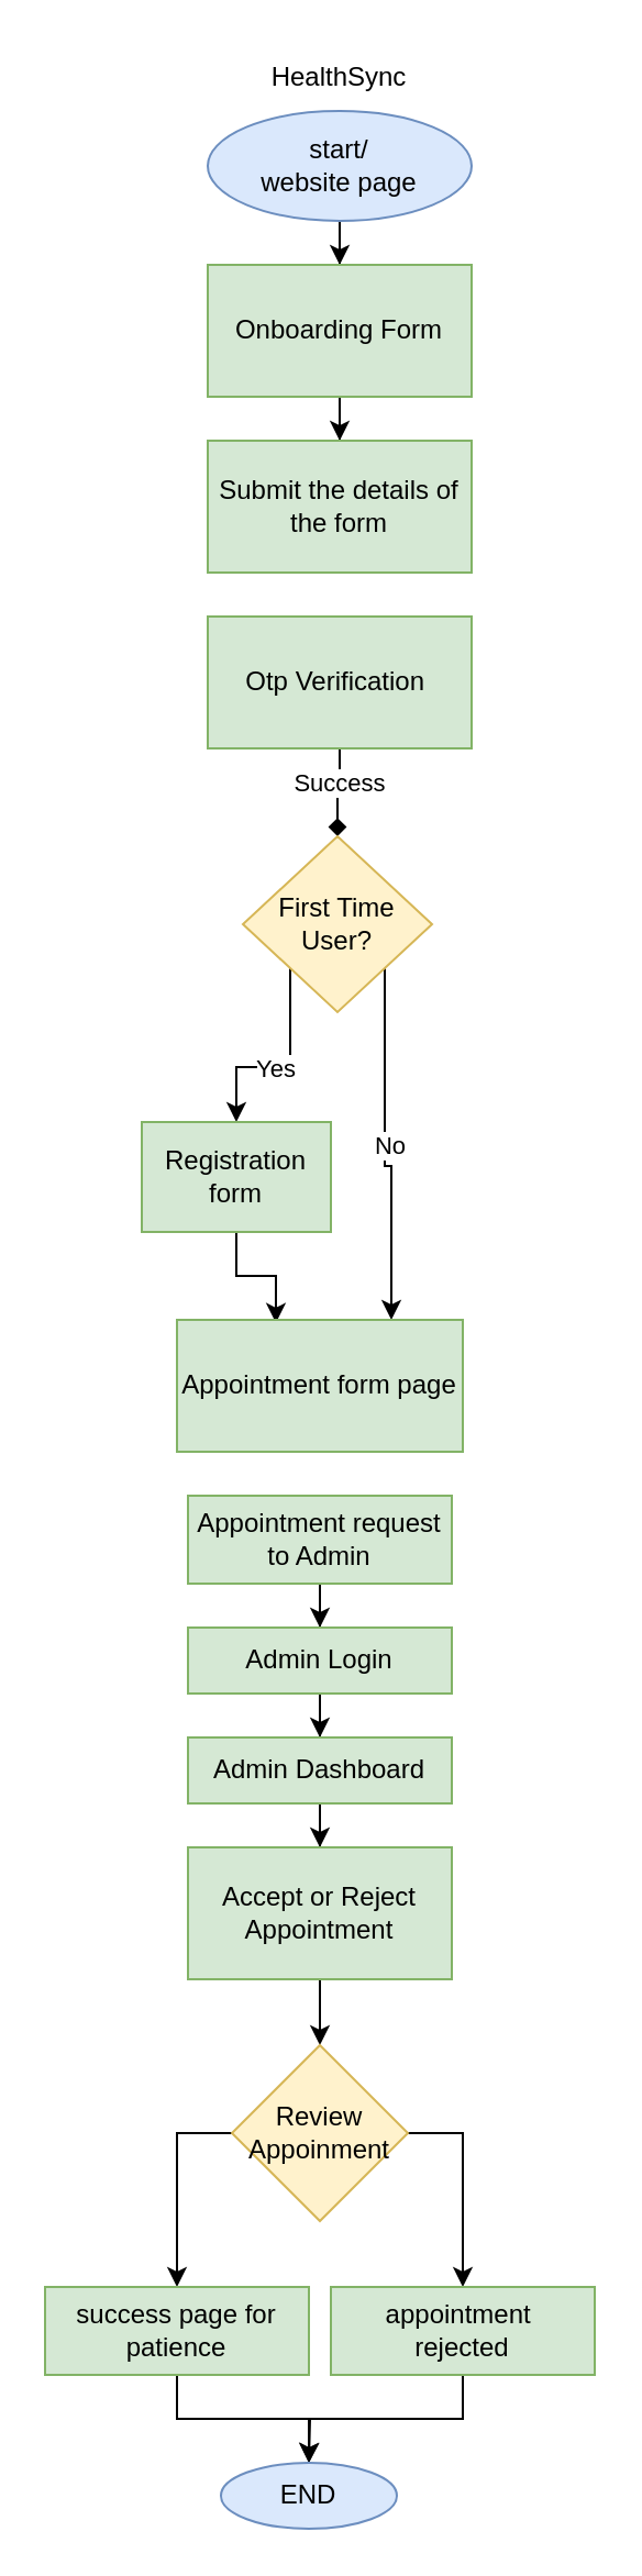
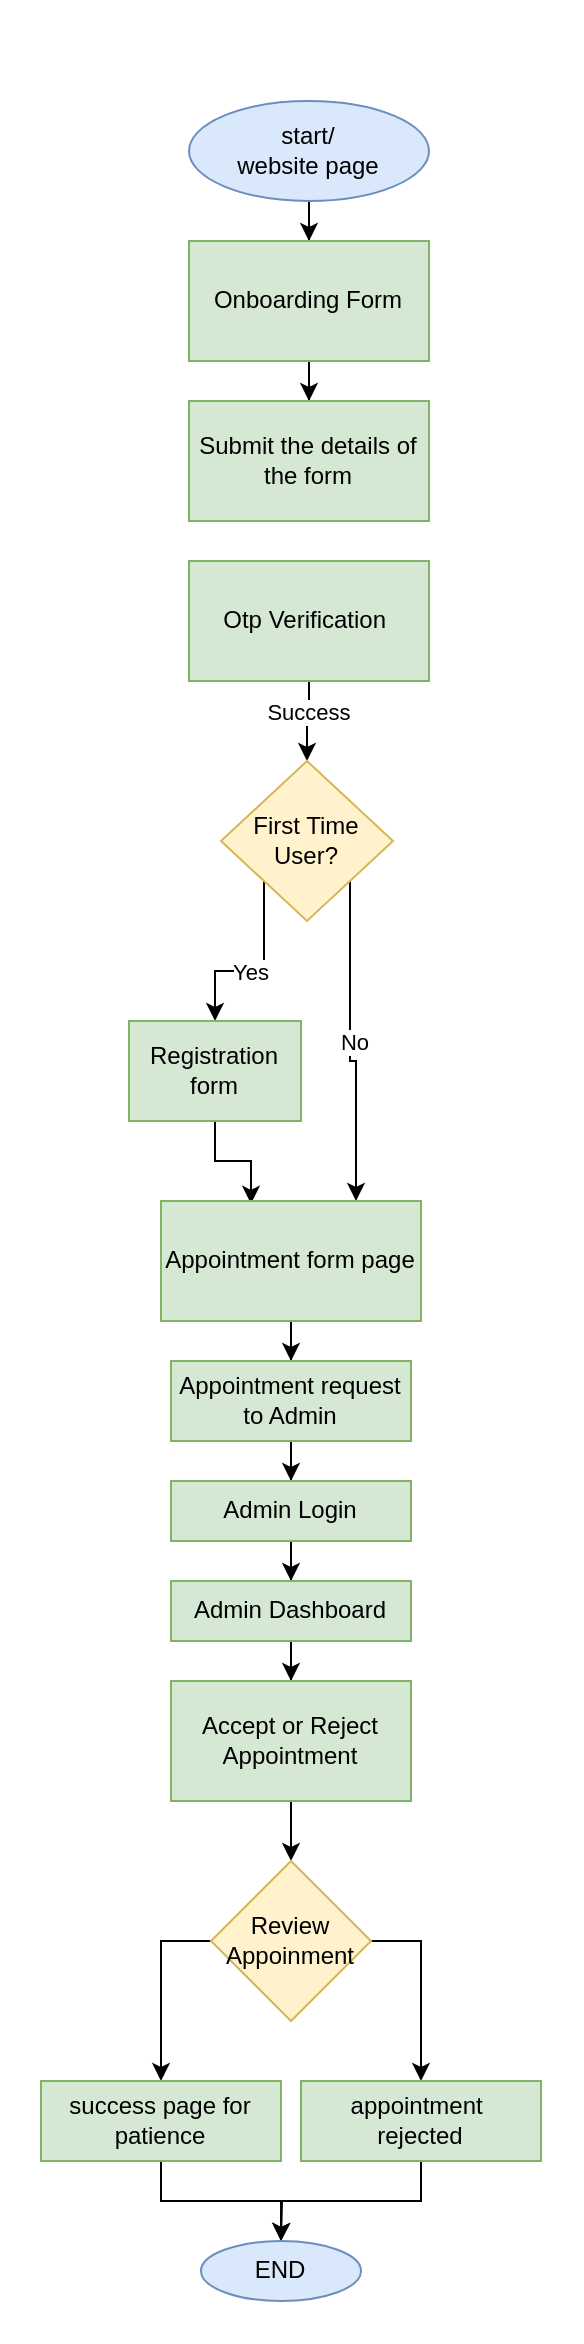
  <mxCell id="0" />
  <mxCell id="1" parent="0" />
- <mxCell id="2" value="HealthSync" style="text;html=1;align=center;verticalAlign=middle;whiteSpace=wrap;rounded=0;" vertex="1" parent="1"><mxGeometry x="124" y="20" width="60" height="30" as="geometry" /></mxCell>
  <mxCell id="3" value="" style="edgeStyle=orthogonalEdgeStyle;rounded=0;orthogonalLoop=1;jettySize=auto;html=1;" edge="1" parent="1" source="4" target="6"><mxGeometry relative="1" as="geometry" /></mxCell>
  <mxCell id="4" value="start/&lt;div&gt;website page&lt;/div&gt;" style="ellipse;whiteSpace=wrap;html=1;fillColor=#dae8fc;strokeColor=#6c8ebf;" vertex="1" parent="1"><mxGeometry x="94" y="50" width="120" height="50" as="geometry" /></mxCell>
  <mxCell id="5" value="" style="edgeStyle=orthogonalEdgeStyle;rounded=0;orthogonalLoop=1;jettySize=auto;html=1;" edge="1" parent="1" source="6" target="7"><mxGeometry relative="1" as="geometry" /></mxCell>
  <mxCell id="6" value="Onboarding Form" style="whiteSpace=wrap;html=1;fillColor=#d5e8d4;strokeColor=#82b366;" vertex="1" parent="1"><mxGeometry x="94" y="120" width="120" height="60" as="geometry" /></mxCell>
  <mxCell id="7" value="Submit the details of the form" style="whiteSpace=wrap;html=1;fillColor=#d5e8d4;strokeColor=#82b366;" vertex="1" parent="1"><mxGeometry x="94" y="200" width="120" height="60" as="geometry" /></mxCell>
- <mxCell id="8" style="edgeStyle=orthogonalEdgeStyle;rounded=0;orthogonalLoop=1;jettySize=auto;html=1;exitX=0.5;exitY=1;exitDx=0;exitDy=0;entryX=0.5;entryY=0;entryDx=0;entryDy=0;endArrow=diamond;" edge="1" parent="1" source="10" target="15"><mxGeometry relative="1" as="geometry" /></mxCell>
+ <mxCell id="8" style="edgeStyle=orthogonalEdgeStyle;rounded=0;orthogonalLoop=1;jettySize=auto;html=1;exitX=0.5;exitY=1;exitDx=0;exitDy=0;entryX=0.5;entryY=0;entryDx=0;entryDy=0;" edge="1" parent="1" source="10" target="15"><mxGeometry relative="1" as="geometry" /></mxCell>
  <mxCell id="9" value="Success" style="edgeLabel;html=1;align=center;verticalAlign=middle;resizable=0;points=[];" vertex="1" connectable="0" parent="8"><mxGeometry x="-0.29" y="-1" relative="1" as="geometry"><mxPoint as="offset" /></mxGeometry></mxCell>
  <mxCell id="10" value="Otp Verification&amp;nbsp;" style="whiteSpace=wrap;html=1;fillColor=#d5e8d4;strokeColor=#82b366;" vertex="1" parent="1"><mxGeometry x="94" y="280" width="120" height="60" as="geometry" /></mxCell>
  <mxCell id="11" style="edgeStyle=orthogonalEdgeStyle;rounded=0;orthogonalLoop=1;jettySize=auto;html=1;exitX=0;exitY=1;exitDx=0;exitDy=0;" edge="1" parent="1" source="15" target="17"><mxGeometry relative="1" as="geometry"><mxPoint x="133" y="500" as="targetPoint" /></mxGeometry></mxCell>
  <mxCell id="12" value="Yes" style="edgeLabel;html=1;align=center;verticalAlign=middle;resizable=0;points=[];" vertex="1" connectable="0" parent="11"><mxGeometry x="0.108" relative="1" as="geometry"><mxPoint as="offset" /></mxGeometry></mxCell>
  <mxCell id="13" style="edgeStyle=orthogonalEdgeStyle;rounded=0;orthogonalLoop=1;jettySize=auto;html=1;exitX=1;exitY=1;exitDx=0;exitDy=0;entryX=0.75;entryY=0;entryDx=0;entryDy=0;" edge="1" parent="1" source="15" target="19"><mxGeometry relative="1" as="geometry"><mxPoint x="175" y="590" as="targetPoint" /></mxGeometry></mxCell>
  <mxCell id="14" value="No" style="edgeLabel;html=1;align=center;verticalAlign=middle;resizable=0;points=[];" vertex="1" connectable="0" parent="13"><mxGeometry x="-0.12" y="2" relative="1" as="geometry"><mxPoint y="8" as="offset" /></mxGeometry></mxCell>
  <mxCell id="15" value="First Time User?" style="rhombus;whiteSpace=wrap;html=1;fillColor=#fff2cc;strokeColor=#d6b656;" vertex="1" parent="1"><mxGeometry x="110" y="380" width="86" height="80" as="geometry" /></mxCell>
  <mxCell id="16" style="edgeStyle=orthogonalEdgeStyle;rounded=0;orthogonalLoop=1;jettySize=auto;html=1;exitX=0.5;exitY=1;exitDx=0;exitDy=0;entryX=0.346;entryY=0.023;entryDx=0;entryDy=0;entryPerimeter=0;" edge="1" parent="1" source="17" target="19"><mxGeometry relative="1" as="geometry"><mxPoint x="110" y="590" as="targetPoint" /></mxGeometry></mxCell>
  <mxCell id="17" value="Registration form" style="rounded=0;whiteSpace=wrap;html=1;fillColor=#d5e8d4;strokeColor=#82b366;" vertex="1" parent="1"><mxGeometry x="64" y="510" width="86" height="50" as="geometry" /></mxCell>
+ <mxCell id="18" style="edgeStyle=orthogonalEdgeStyle;rounded=0;orthogonalLoop=1;jettySize=auto;html=1;exitX=0.5;exitY=1;exitDx=0;exitDy=0;" edge="1" parent="1" source="19" target="21"><mxGeometry relative="1" as="geometry"><mxPoint x="145" y="690" as="targetPoint" /></mxGeometry></mxCell>
  <mxCell id="19" value="Appointment form page" style="rounded=0;whiteSpace=wrap;html=1;fillColor=#d5e8d4;strokeColor=#82b366;" vertex="1" parent="1"><mxGeometry x="80" y="600" width="130" height="60" as="geometry" /></mxCell>
  <mxCell id="20" style="edgeStyle=orthogonalEdgeStyle;rounded=0;orthogonalLoop=1;jettySize=auto;html=1;exitX=0.5;exitY=1;exitDx=0;exitDy=0;" edge="1" parent="1" source="21" target="23"><mxGeometry relative="1" as="geometry"><mxPoint x="145" y="740" as="targetPoint" /></mxGeometry></mxCell>
  <mxCell id="21" value="Appointment request to Admin" style="rounded=0;whiteSpace=wrap;html=1;fillColor=#d5e8d4;strokeColor=#82b366;" vertex="1" parent="1"><mxGeometry x="85" y="680" width="120" height="40" as="geometry" /></mxCell>
  <mxCell id="22" value="" style="edgeStyle=orthogonalEdgeStyle;rounded=0;orthogonalLoop=1;jettySize=auto;html=1;" edge="1" parent="1" source="23" target="25"><mxGeometry relative="1" as="geometry" /></mxCell>
  <mxCell id="23" value="Admin Login" style="rounded=0;whiteSpace=wrap;html=1;fillColor=#d5e8d4;strokeColor=#82b366;" vertex="1" parent="1"><mxGeometry x="85" y="740" width="120" height="30" as="geometry" /></mxCell>
  <mxCell id="24" style="edgeStyle=orthogonalEdgeStyle;rounded=0;orthogonalLoop=1;jettySize=auto;html=1;exitX=0.5;exitY=1;exitDx=0;exitDy=0;" edge="1" parent="1" source="25" target="27"><mxGeometry relative="1" as="geometry"><mxPoint x="145" y="850" as="targetPoint" /></mxGeometry></mxCell>
  <mxCell id="25" value="Admin Dashboard" style="whiteSpace=wrap;html=1;rounded=0;fillColor=#d5e8d4;strokeColor=#82b366;" vertex="1" parent="1"><mxGeometry x="85" y="790" width="120" height="30" as="geometry" /></mxCell>
  <mxCell id="26" style="edgeStyle=orthogonalEdgeStyle;rounded=0;orthogonalLoop=1;jettySize=auto;html=1;exitX=0.5;exitY=1;exitDx=0;exitDy=0;" edge="1" parent="1" source="27" target="30"><mxGeometry relative="1" as="geometry"><mxPoint x="145" y="930" as="targetPoint" /></mxGeometry></mxCell>
  <mxCell id="27" value="Accept or Reject&lt;div&gt;Appointment&lt;/div&gt;" style="rounded=0;whiteSpace=wrap;html=1;fillColor=#d5e8d4;strokeColor=#82b366;" vertex="1" parent="1"><mxGeometry x="85" y="840" width="120" height="60" as="geometry" /></mxCell>
  <mxCell id="28" style="edgeStyle=orthogonalEdgeStyle;rounded=0;orthogonalLoop=1;jettySize=auto;html=1;exitX=0;exitY=0.5;exitDx=0;exitDy=0;" edge="1" parent="1" source="30" target="32"><mxGeometry relative="1" as="geometry"><mxPoint x="80" y="1030" as="targetPoint" /></mxGeometry></mxCell>
  <mxCell id="29" style="edgeStyle=orthogonalEdgeStyle;rounded=0;orthogonalLoop=1;jettySize=auto;html=1;exitX=1;exitY=0.5;exitDx=0;exitDy=0;" edge="1" parent="1" source="30" target="34"><mxGeometry relative="1" as="geometry"><mxPoint x="210" y="1030" as="targetPoint" /></mxGeometry></mxCell>
  <mxCell id="30" value="Review&lt;div&gt;Appoinment&lt;/div&gt;" style="rhombus;whiteSpace=wrap;html=1;fillColor=#fff2cc;strokeColor=#d6b656;" vertex="1" parent="1"><mxGeometry x="105" y="930" width="80" height="80" as="geometry" /></mxCell>
  <mxCell id="31" style="edgeStyle=orthogonalEdgeStyle;rounded=0;orthogonalLoop=1;jettySize=auto;html=1;exitX=0.5;exitY=1;exitDx=0;exitDy=0;" edge="1" parent="1" source="32"><mxGeometry relative="1" as="geometry"><mxPoint x="140" y="1120" as="targetPoint" /></mxGeometry></mxCell>
  <mxCell id="32" value="success page for patience" style="rounded=0;whiteSpace=wrap;html=1;fillColor=#d5e8d4;strokeColor=#82b366;" vertex="1" parent="1"><mxGeometry x="20" y="1040" width="120" height="40" as="geometry" /></mxCell>
  <mxCell id="33" style="edgeStyle=orthogonalEdgeStyle;rounded=0;orthogonalLoop=1;jettySize=auto;html=1;exitX=0.5;exitY=1;exitDx=0;exitDy=0;" edge="1" parent="1" source="34" target="35"><mxGeometry relative="1" as="geometry"><mxPoint x="140" y="1120" as="targetPoint" /></mxGeometry></mxCell>
  <mxCell id="34" value="appointment&amp;nbsp;&lt;div&gt;rejected&lt;/div&gt;" style="rounded=0;whiteSpace=wrap;html=1;fillColor=#d5e8d4;strokeColor=#82b366;" vertex="1" parent="1"><mxGeometry x="150" y="1040" width="120" height="40" as="geometry" /></mxCell>
  <mxCell id="35" value="END" style="ellipse;whiteSpace=wrap;html=1;fillColor=#dae8fc;strokeColor=#6c8ebf;" vertex="1" parent="1"><mxGeometry x="100" y="1120" width="80" height="30" as="geometry" /></mxCell>
